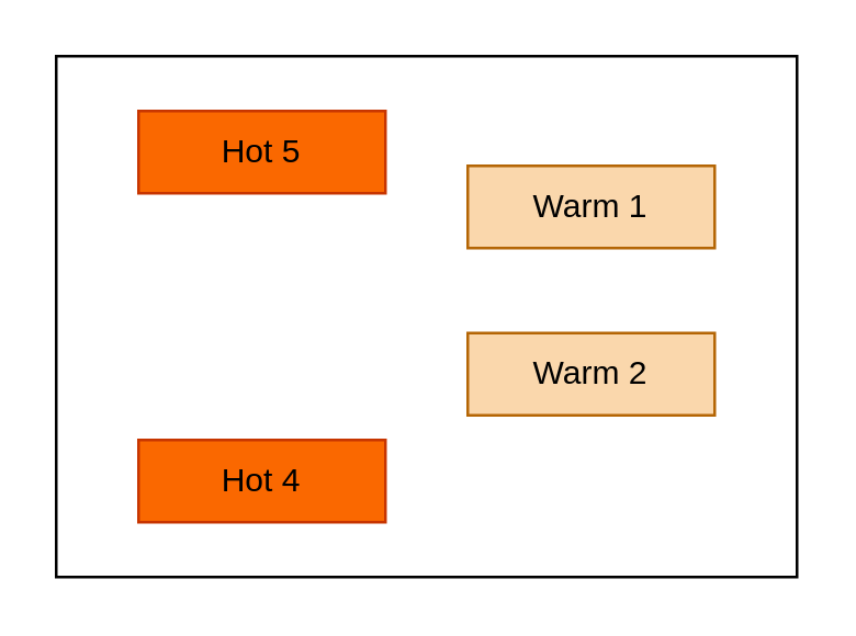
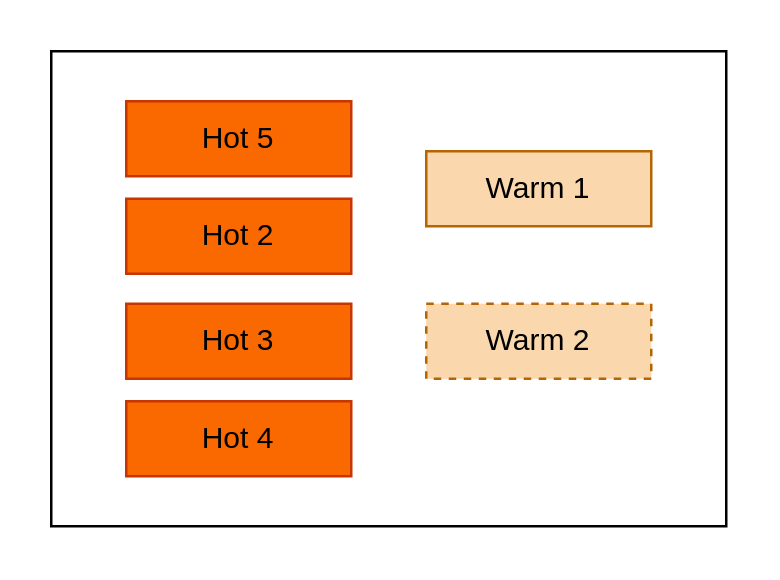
  <mxCell id="0" />
  <mxCell id="1" parent="0" />
  <mxCell id="2" value="" style="rounded=0;whiteSpace=wrap;html=1;" parent="1" vertex="1"><mxGeometry x="20" y="20" width="270" height="190" as="geometry" /></mxCell>
  <mxCell id="3" value="Hot 5" style="rounded=0;whiteSpace=wrap;html=1;fillColor=#fa6800;strokeColor=#C73500;fontColor=#000000;" parent="1" vertex="1"><mxGeometry x="50" y="40" width="90" height="30" as="geometry" /></mxCell>
+ <mxCell id="4" value="Hot 2" style="rounded=0;whiteSpace=wrap;html=1;fillColor=#fa6800;fontColor=#000000;strokeColor=#C73500;" parent="1" vertex="1"><mxGeometry x="50" y="79" width="90" height="30" as="geometry" /></mxCell>
  <mxCell id="5" value="Hot 4" style="rounded=0;whiteSpace=wrap;html=1;fillColor=#fa6800;fontColor=#000000;strokeColor=#C73500;" parent="1" vertex="1"><mxGeometry x="50" y="160" width="90" height="30" as="geometry" /></mxCell>
+ <mxCell id="6" value="Hot 3" style="rounded=0;whiteSpace=wrap;html=1;fillColor=#fa6800;fontColor=#000000;strokeColor=#C73500;" parent="1" vertex="1"><mxGeometry x="50" y="121" width="90" height="30" as="geometry" /></mxCell>
  <mxCell id="7" value="Warm 1" style="rounded=0;whiteSpace=wrap;html=1;fillColor=#fad7ac;strokeColor=#b46504;" vertex="1" parent="1"><mxGeometry x="170" y="60" width="90" height="30" as="geometry" /></mxCell>
- <mxCell id="8" value="&lt;span style=&quot;&quot;&gt;Warm 2&lt;/span&gt;" style="rounded=0;whiteSpace=wrap;html=1;fillColor=#fad7ac;strokeColor=#b46504;" vertex="1" parent="1"><mxGeometry x="170" y="121" width="90" height="30" as="geometry" /></mxCell>
+ <mxCell id="8" value="&lt;span style=&quot;&quot;&gt;Warm 2&lt;/span&gt;" style="rounded=0;whiteSpace=wrap;html=1;fillColor=#fad7ac;strokeColor=#b46504;dashed=1;" vertex="1" parent="1"><mxGeometry x="170" y="121" width="90" height="30" as="geometry" /></mxCell>
